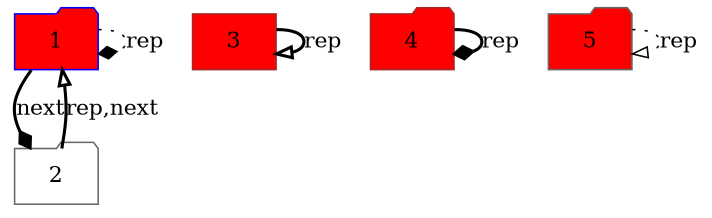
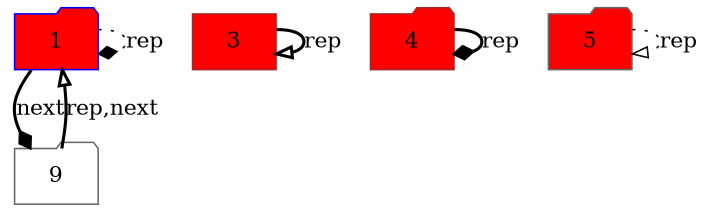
  strict digraph {
    node [color=brown fillcolor=red shape=folder style=filled]
    edge [color=black style=bold arrowhead=diamond]
    n1 [color=blue label=1]
    n2 [label=3 shape=box]
    n3 [label=4]
    n4 [color=gray40 label=5]
-   n5 [color=gray40 label=2 fillcolor="" style=""]
+   n5 [color=gray40 label=9 fillcolor="" style=""]
    subgraph sub_1 {
      rank=same
      n1
      n2
      n3
      n4
    }
    n1 -> n1 [label=rep style=dotted]
    n1 -> n5 [label=next]
    n2 -> n2 [label=rep arrowhead=onormal]
    n3 -> n3 [label=rep]
    n4 -> n4 [label=rep style=dotted arrowhead=onormal]
    n5 -> n1 [label="rep,next" arrowhead=onormal]
  }
